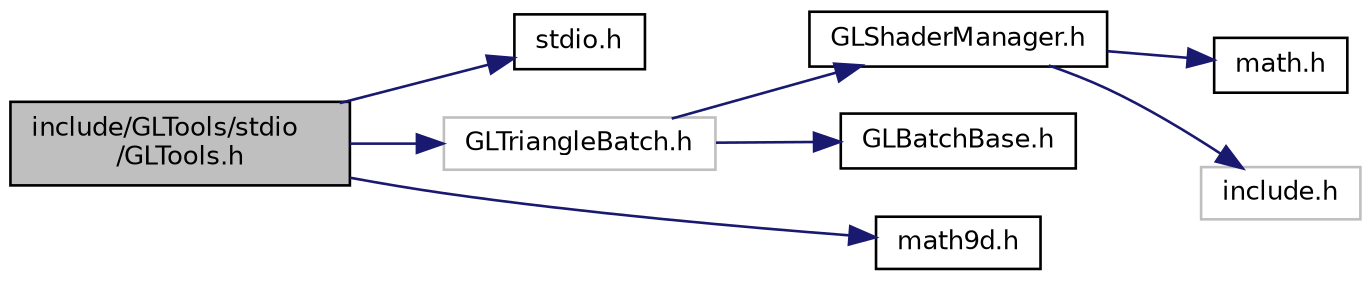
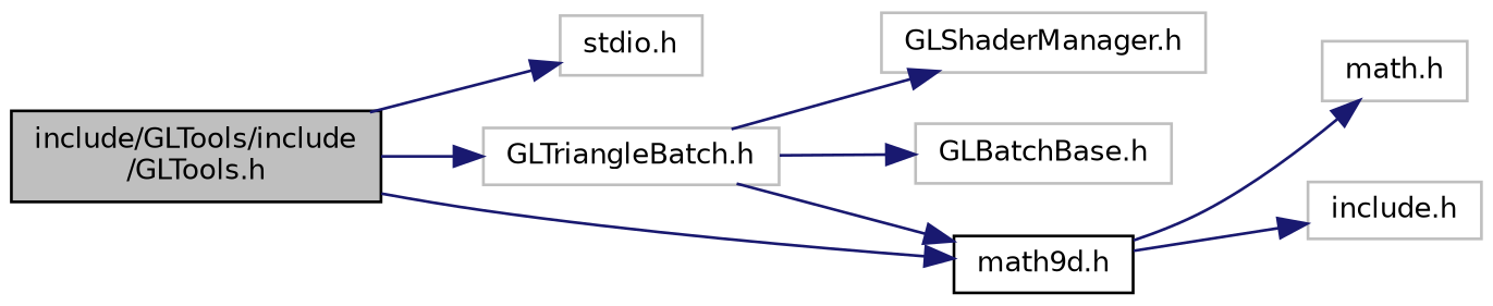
  digraph {
    rankdir=LR
    node [color=black fillcolor=white fontname=Helvetica fontsize=10 shape=record style=filled]
    edge [color=midnightblue fontname=Helvetica fontsize=10 labelfontname=Helvetica labelfontsize=10 style=solid]
-   n1 [fillcolor=grey75 fontcolor=black height=0.2 label="include/GLTools/stdio\l/GLTools.h" width=0.4]
-   n2 [height=0.2 label="stdio.h" width=0.4]
+   n1 [fillcolor=grey75 fontcolor=black height=0.2 label="include/GLTools/include\l/GLTools.h" width=0.4]
+   n2 [color=grey75 height=0.2 label="stdio.h" width=0.4]
    n3 [height=0.2 label="math9d.h" width=0.4]
    n4 [color=grey75 height=0.2 label="GLTriangleBatch.h" width=0.4]
-   n5 [height=0.2 label="math.h" width=0.4]
+   n5 [color=grey75 height=0.2 label="math.h" width=0.4]
    n6 [color=grey75 height=0.2 label="include.h" width=0.4]
-   n7 [height=0.2 label="GLBatchBase.h" width=0.4]
-   n8 [height=0.2 label="GLShaderManager.h" width=0.4]
+   n7 [color=grey75 height=0.2 label="GLBatchBase.h" width=0.4]
+   n8 [color=grey75 height=0.2 label="GLShaderManager.h" width=0.4]
    n1 -> n2
    n1 -> n3
    n1 -> n4
-   n8 -> n5
-   n8 -> n6
+   n3 -> n5
+   n3 -> n6
+   n4 -> n3
    n4 -> n7
    n4 -> n8
  }
